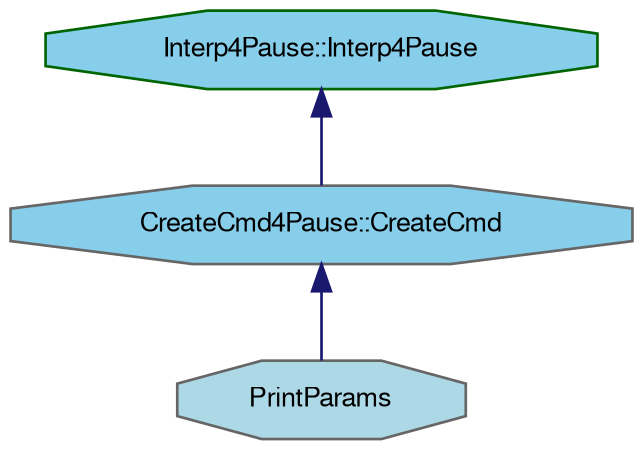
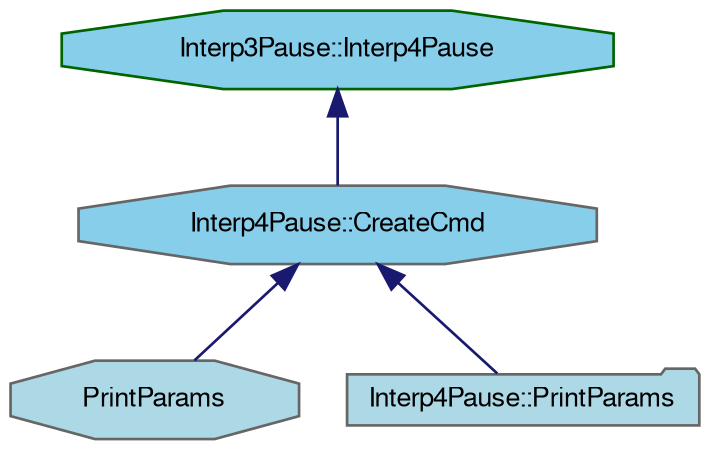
  digraph {
    rankdir=TB
    node [color=gray40 fillcolor=skyblue fontname=FreeSans fontsize=10 shape=octagon style=filled]
    edge [color=midnightblue dir=back fontname=FreeSans fontsize=10 labelfontname=FreeSans labelfontsize=10 style=solid]
-   n1 [color=darkgreen fontcolor=black height=0.2 label="Interp4Pause::Interp4Pause" width=0.4]
-   n2 [height=0.2 label="CreateCmd4Pause::CreateCmd" width=0.4]
+   n1 [color=darkgreen fontcolor=black height=0.2 label="Interp3Pause::Interp4Pause" width=0.4]
+   n2 [height=0.2 label="Interp4Pause::CreateCmd" width=0.4]
    n3 [fillcolor=lightblue height=0.2 label=PrintParams width=0.4]
+   n4 [fillcolor=lightblue height=0.2 label="Interp4Pause::PrintParams" shape=folder width=0.4]
    n1 -> n2
    n2 -> n3
+   n2 -> n4
  }
